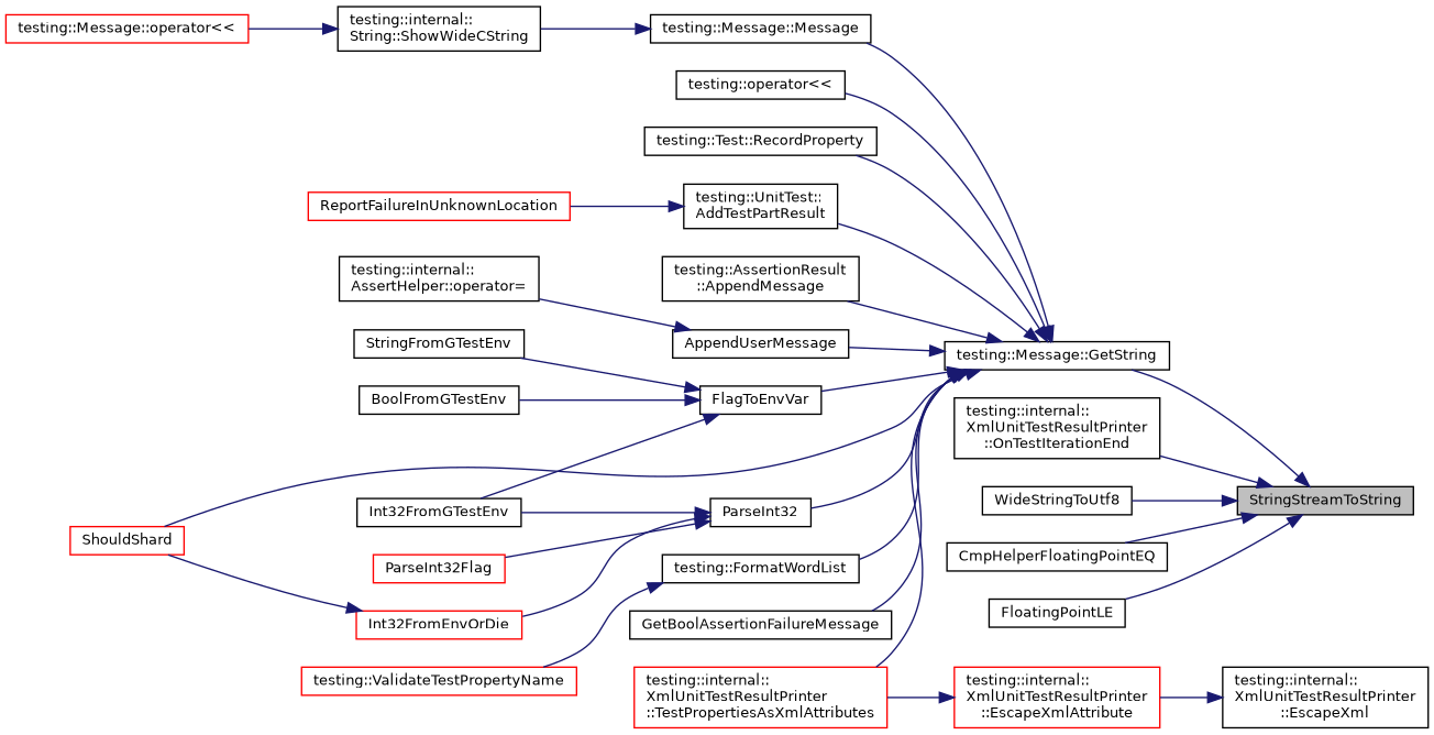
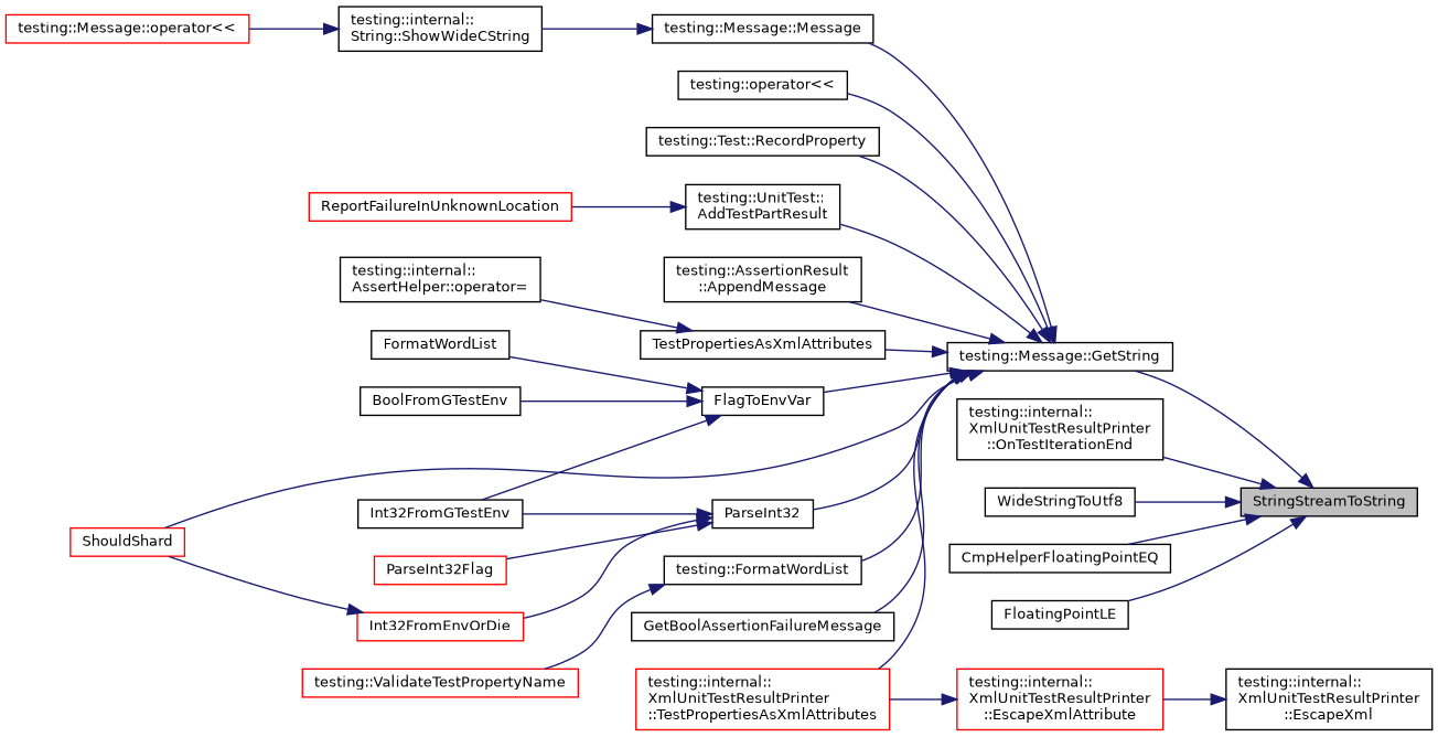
  digraph {
    rankdir=RL
    node [color=black fontname=Helvetica fontsize=10 shape=record]
    edge [color=midnightblue dir=back fontname=Helvetica fontsize=10 labelfontname=Helvetica labelfontsize=10 style=solid]
    n1 [fillcolor=grey75 fontcolor=black height=0.2 label=StringStreamToString style=filled width=0.4]
    n2 [height=0.2 label=CmpHelperFloatingPointEQ width=0.4]
    n3 [height=0.2 label=FloatingPointLE width=0.4]
    n4 [height=0.2 label="testing::Message::GetString" width=0.4]
    n5 [height=0.2 label="testing::internal::\lXmlUnitTestResultPrinter\l::OnTestIterationEnd" width=0.4]
    n6 [height=0.2 label=WideStringToUtf8 width=0.4]
    n7 [height=0.2 label="testing::UnitTest::\lAddTestPartResult" width=0.4]
    n8 [height=0.2 label="testing::AssertionResult\l::AppendMessage" width=0.4]
-   n9 [height=0.2 label=AppendUserMessage width=0.4]
+   n9 [height=0.2 label=TestPropertiesAsXmlAttributes width=0.4]
    n10 [color=red height=0.2 label="testing::internal::\lXmlUnitTestResultPrinter\l::TestPropertiesAsXmlAttributes" width=0.4]
    n11 [height=0.2 label=FlagToEnvVar width=0.4]
    n12 [height=0.2 label="testing::FormatWordList" width=0.4]
    n13 [height=0.2 label=GetBoolAssertionFailureMessage width=0.4]
    n14 [height=0.2 label="testing::Message::Message" width=0.4]
    n15 [height=0.2 label="testing::operator\<\<" width=0.4]
    n16 [height=0.2 label=ParseInt32 width=0.4]
    n17 [color=red height=0.2 label=ShouldShard width=0.4]
    n18 [height=0.2 label="testing::Test::RecordProperty" width=0.4]
    n19 [color=red height=0.2 label=ReportFailureInUnknownLocation width=0.4]
    n20 [height=0.2 label="testing::internal::\lAssertHelper::operator=" width=0.4]
    n21 [height=0.2 label="testing::internal::\lXmlUnitTestResultPrinter\l::EscapeXml" width=0.4]
    n22 [color=red height=0.2 label="testing::internal::\lXmlUnitTestResultPrinter\l::EscapeXmlAttribute" width=0.4]
    n23 [height=0.2 label=BoolFromGTestEnv width=0.4]
    n24 [height=0.2 label=Int32FromGTestEnv width=0.4]
-   n25 [height=0.2 label=StringFromGTestEnv width=0.4]
+   n25 [height=0.2 label=FormatWordList width=0.4]
    n26 [color=red height=0.2 label="testing::ValidateTestPropertyName" width=0.4]
    n27 [height=0.2 label="testing::internal::\lString::ShowWideCString" width=0.4]
    n28 [color=red height=0.2 label=Int32FromEnvOrDie width=0.4]
    n29 [color=red height=0.2 label=ParseInt32Flag width=0.4]
    n30 [color=red height=0.2 label="testing::Message::operator\<\<" width=0.4]
    n1 -> n2
    n1 -> n3
    n1 -> n4
    n1 -> n5
    n1 -> n6
    n4 -> n7
    n4 -> n8
    n4 -> n9
    n4 -> n10
    n4 -> n11
    n4 -> n12
    n4 -> n13
    n4 -> n14
    n4 -> n15
    n4 -> n16
    n4 -> n17
    n4 -> n18
    n7 -> n19
    n9 -> n20
    n11 -> n23
    n11 -> n24
    n11 -> n25
    n12 -> n26
    n14 -> n27
    n16 -> n24
    n16 -> n28
    n16 -> n29
    n21 -> n22
    n22 -> n10
    n27 -> n30
    n28 -> n17
  }
